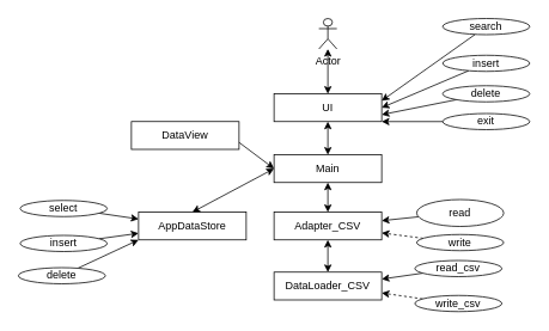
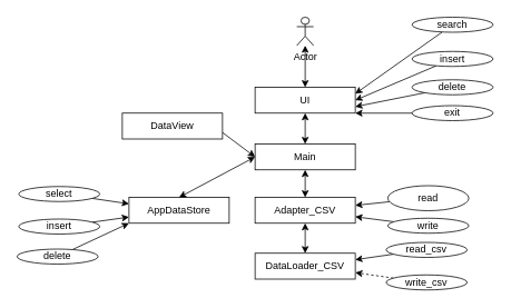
  <mxCell id="0" />
  <mxCell id="1" parent="0" />
  <mxCell id="2" value="DataLoader_CSV" style="rounded=0;whiteSpace=wrap;html=1;" vertex="1" parent="1"><mxGeometry x="305" y="303" width="120" height="31" as="geometry" /></mxCell>
  <mxCell id="3" style="html=1;entryX=1;entryY=0.25;entryDx=0;entryDy=0;" edge="1" parent="1" source="4" target="2"><mxGeometry relative="1" as="geometry" /></mxCell>
  <mxCell id="4" value="read_csv" style="ellipse;whiteSpace=wrap;html=1;" vertex="1" parent="1"><mxGeometry x="462" y="290" width="97" height="18" as="geometry" /></mxCell>
  <mxCell id="5" style="edgeStyle=none;html=1;entryX=1;entryY=0.75;entryDx=0;entryDy=0;dashed=1;" edge="1" parent="1" source="6" target="2"><mxGeometry relative="1" as="geometry" /></mxCell>
  <mxCell id="6" value="write_csv" style="ellipse;whiteSpace=wrap;html=1;" vertex="1" parent="1"><mxGeometry x="462" y="329" width="97" height="18" as="geometry" /></mxCell>
  <mxCell id="7" value="Adapter_CSV" style="rounded=0;whiteSpace=wrap;html=1;" vertex="1" parent="1"><mxGeometry x="305" y="236" width="120" height="31" as="geometry" /></mxCell>
  <mxCell id="8" style="edgeStyle=none;html=1;" edge="1" parent="1" source="9" target="7"><mxGeometry relative="1" as="geometry" /></mxCell>
  <mxCell id="9" value="read" style="ellipse;whiteSpace=wrap;html=1;" vertex="1" parent="1"><mxGeometry x="464" y="222" width="97" height="30" as="geometry" /></mxCell>
- <mxCell id="10" style="edgeStyle=none;html=1;entryX=1;entryY=0.75;entryDx=0;entryDy=0;dashed=1;" edge="1" parent="1" source="11" target="7"><mxGeometry relative="1" as="geometry" /></mxCell>
+ <mxCell id="10" style="edgeStyle=none;html=1;entryX=1;entryY=0.75;entryDx=0;entryDy=0;" edge="1" parent="1" source="11" target="7"><mxGeometry relative="1" as="geometry" /></mxCell>
  <mxCell id="11" value="write" style="ellipse;whiteSpace=wrap;html=1;" vertex="1" parent="1"><mxGeometry x="464" y="261" width="97" height="18" as="geometry" /></mxCell>
  <mxCell id="12" value="AppDataStore" style="rounded=0;whiteSpace=wrap;html=1;" vertex="1" parent="1"><mxGeometry x="154" y="236" width="120" height="31" as="geometry" /></mxCell>
  <mxCell id="13" value="Main" style="rounded=0;whiteSpace=wrap;html=1;" vertex="1" parent="1"><mxGeometry x="305" y="172" width="120" height="31" as="geometry" /></mxCell>
  <mxCell id="14" value="" style="endArrow=classic;startArrow=classic;html=1;exitX=0.5;exitY=1;exitDx=0;exitDy=0;entryX=0.5;entryY=0;entryDx=0;entryDy=0;" edge="1" parent="1" source="7" target="2"><mxGeometry width="50" height="50" relative="1" as="geometry"><mxPoint x="422" y="241" as="sourcePoint" /><mxPoint x="472" y="191" as="targetPoint" /></mxGeometry></mxCell>
  <mxCell id="15" value="" style="endArrow=classic;startArrow=classic;html=1;entryX=0.5;entryY=1;entryDx=0;entryDy=0;exitX=0.5;exitY=0;exitDx=0;exitDy=0;" edge="1" parent="1" source="7" target="13"><mxGeometry width="50" height="50" relative="1" as="geometry"><mxPoint x="422" y="241" as="sourcePoint" /><mxPoint x="472" y="191" as="targetPoint" /></mxGeometry></mxCell>
  <mxCell id="16" value="" style="endArrow=classic;startArrow=classic;html=1;entryX=0;entryY=0.5;entryDx=0;entryDy=0;exitX=0.5;exitY=0;exitDx=0;exitDy=0;" edge="1" parent="1" source="12" target="13"><mxGeometry width="50" height="50" relative="1" as="geometry"><mxPoint x="205" y="209" as="sourcePoint" /><mxPoint x="255" y="159" as="targetPoint" /></mxGeometry></mxCell>
  <mxCell id="17" style="edgeStyle=none;html=1;entryX=0;entryY=0.25;entryDx=0;entryDy=0;" edge="1" parent="1" source="18" target="12"><mxGeometry relative="1" as="geometry" /></mxCell>
  <mxCell id="18" value="select" style="ellipse;whiteSpace=wrap;html=1;" vertex="1" parent="1"><mxGeometry x="22" y="223" width="97" height="18" as="geometry" /></mxCell>
  <mxCell id="19" style="edgeStyle=none;html=1;" edge="1" parent="1" source="20" target="12"><mxGeometry relative="1" as="geometry" /></mxCell>
  <mxCell id="20" value="insert" style="ellipse;whiteSpace=wrap;html=1;" vertex="1" parent="1"><mxGeometry x="22" y="262" width="97" height="18" as="geometry" /></mxCell>
  <mxCell id="21" style="edgeStyle=none;html=1;entryX=0;entryY=1;entryDx=0;entryDy=0;" edge="1" parent="1" source="22" target="12"><mxGeometry relative="1" as="geometry" /></mxCell>
  <mxCell id="22" value="delete" style="ellipse;whiteSpace=wrap;html=1;" vertex="1" parent="1"><mxGeometry x="20" y="298" width="97" height="18" as="geometry" /></mxCell>
  <mxCell id="23" value="UI" style="rounded=0;whiteSpace=wrap;html=1;" vertex="1" parent="1"><mxGeometry x="305" y="104" width="120" height="31" as="geometry" /></mxCell>
  <mxCell id="24" value="Actor" style="shape=umlActor;verticalLabelPosition=bottom;verticalAlign=top;html=1;outlineConnect=0;" vertex="1" parent="1"><mxGeometry x="355" y="20" width="20" height="34" as="geometry" /></mxCell>
  <mxCell id="25" value="" style="endArrow=classic;startArrow=classic;html=1;exitX=0.5;exitY=0;exitDx=0;exitDy=0;" edge="1" parent="1" source="23" target="24"><mxGeometry width="50" height="50" relative="1" as="geometry"><mxPoint x="471" y="62" as="sourcePoint" /><mxPoint x="521" y="12" as="targetPoint" /></mxGeometry></mxCell>
  <mxCell id="26" value="" style="endArrow=classic;startArrow=classic;html=1;entryX=0.5;entryY=1;entryDx=0;entryDy=0;exitX=0.5;exitY=0;exitDx=0;exitDy=0;" edge="1" parent="1" source="13" target="23"><mxGeometry width="50" height="50" relative="1" as="geometry"><mxPoint x="482" y="158" as="sourcePoint" /><mxPoint x="532" y="108" as="targetPoint" /></mxGeometry></mxCell>
  <mxCell id="27" style="edgeStyle=none;html=1;entryX=1;entryY=0.25;entryDx=0;entryDy=0;" edge="1" parent="1" source="28" target="23"><mxGeometry relative="1" as="geometry" /></mxCell>
  <mxCell id="28" value="search" style="ellipse;whiteSpace=wrap;html=1;" vertex="1" parent="1"><mxGeometry x="493" y="20" width="97" height="18" as="geometry" /></mxCell>
  <mxCell id="29" style="edgeStyle=none;html=1;entryX=1;entryY=0.5;entryDx=0;entryDy=0;" edge="1" parent="1" source="30" target="23"><mxGeometry relative="1" as="geometry" /></mxCell>
  <mxCell id="30" value="insert" style="ellipse;whiteSpace=wrap;html=1;" vertex="1" parent="1"><mxGeometry x="493" y="61" width="97" height="18" as="geometry" /></mxCell>
  <mxCell id="31" style="edgeStyle=none;html=1;entryX=1;entryY=0.75;entryDx=0;entryDy=0;" edge="1" parent="1" source="32" target="23"><mxGeometry relative="1" as="geometry" /></mxCell>
  <mxCell id="32" value="delete" style="ellipse;whiteSpace=wrap;html=1;" vertex="1" parent="1"><mxGeometry x="493" y="95" width="97" height="18" as="geometry" /></mxCell>
  <mxCell id="33" style="edgeStyle=none;html=1;entryX=1;entryY=1;entryDx=0;entryDy=0;" edge="1" parent="1" source="34" target="23"><mxGeometry relative="1" as="geometry" /></mxCell>
  <mxCell id="34" value="exit" style="ellipse;whiteSpace=wrap;html=1;" vertex="1" parent="1"><mxGeometry x="493" y="126" width="97" height="18" as="geometry" /></mxCell>
  <mxCell id="35" value="DataView" style="rounded=0;whiteSpace=wrap;html=1;" vertex="1" parent="1"><mxGeometry x="146" y="135" width="120" height="31" as="geometry" /></mxCell>
  <mxCell id="36" value="" style="endArrow=classic;html=1;exitX=1;exitY=0.75;exitDx=0;exitDy=0;entryX=0;entryY=0.5;entryDx=0;entryDy=0;" edge="1" parent="1" source="35" target="13"><mxGeometry width="50" height="50" relative="1" as="geometry"><mxPoint x="276" y="241" as="sourcePoint" /><mxPoint x="301" y="179" as="targetPoint" /></mxGeometry></mxCell>
